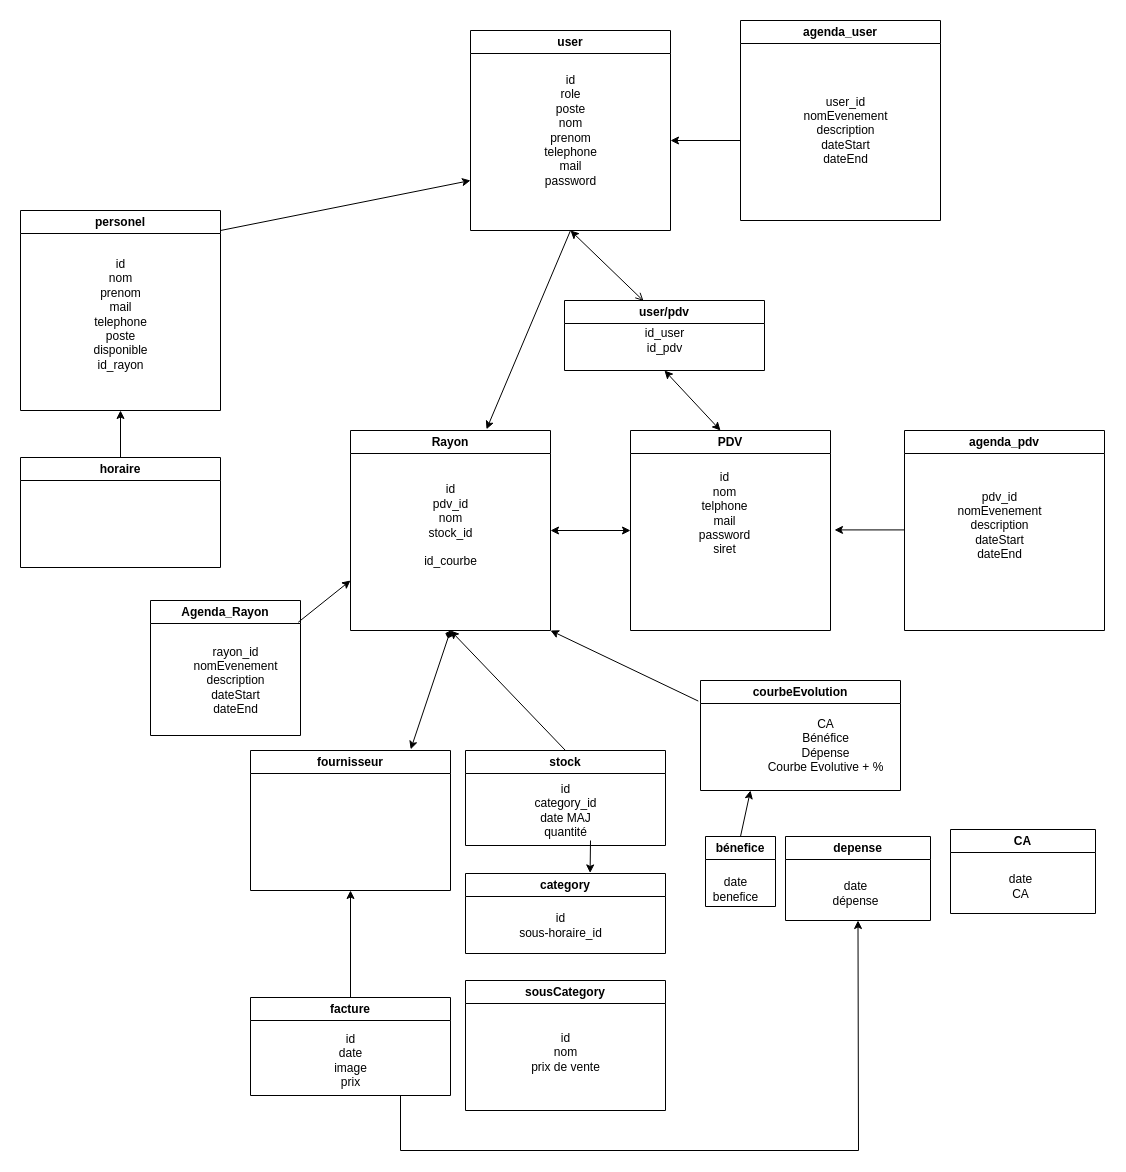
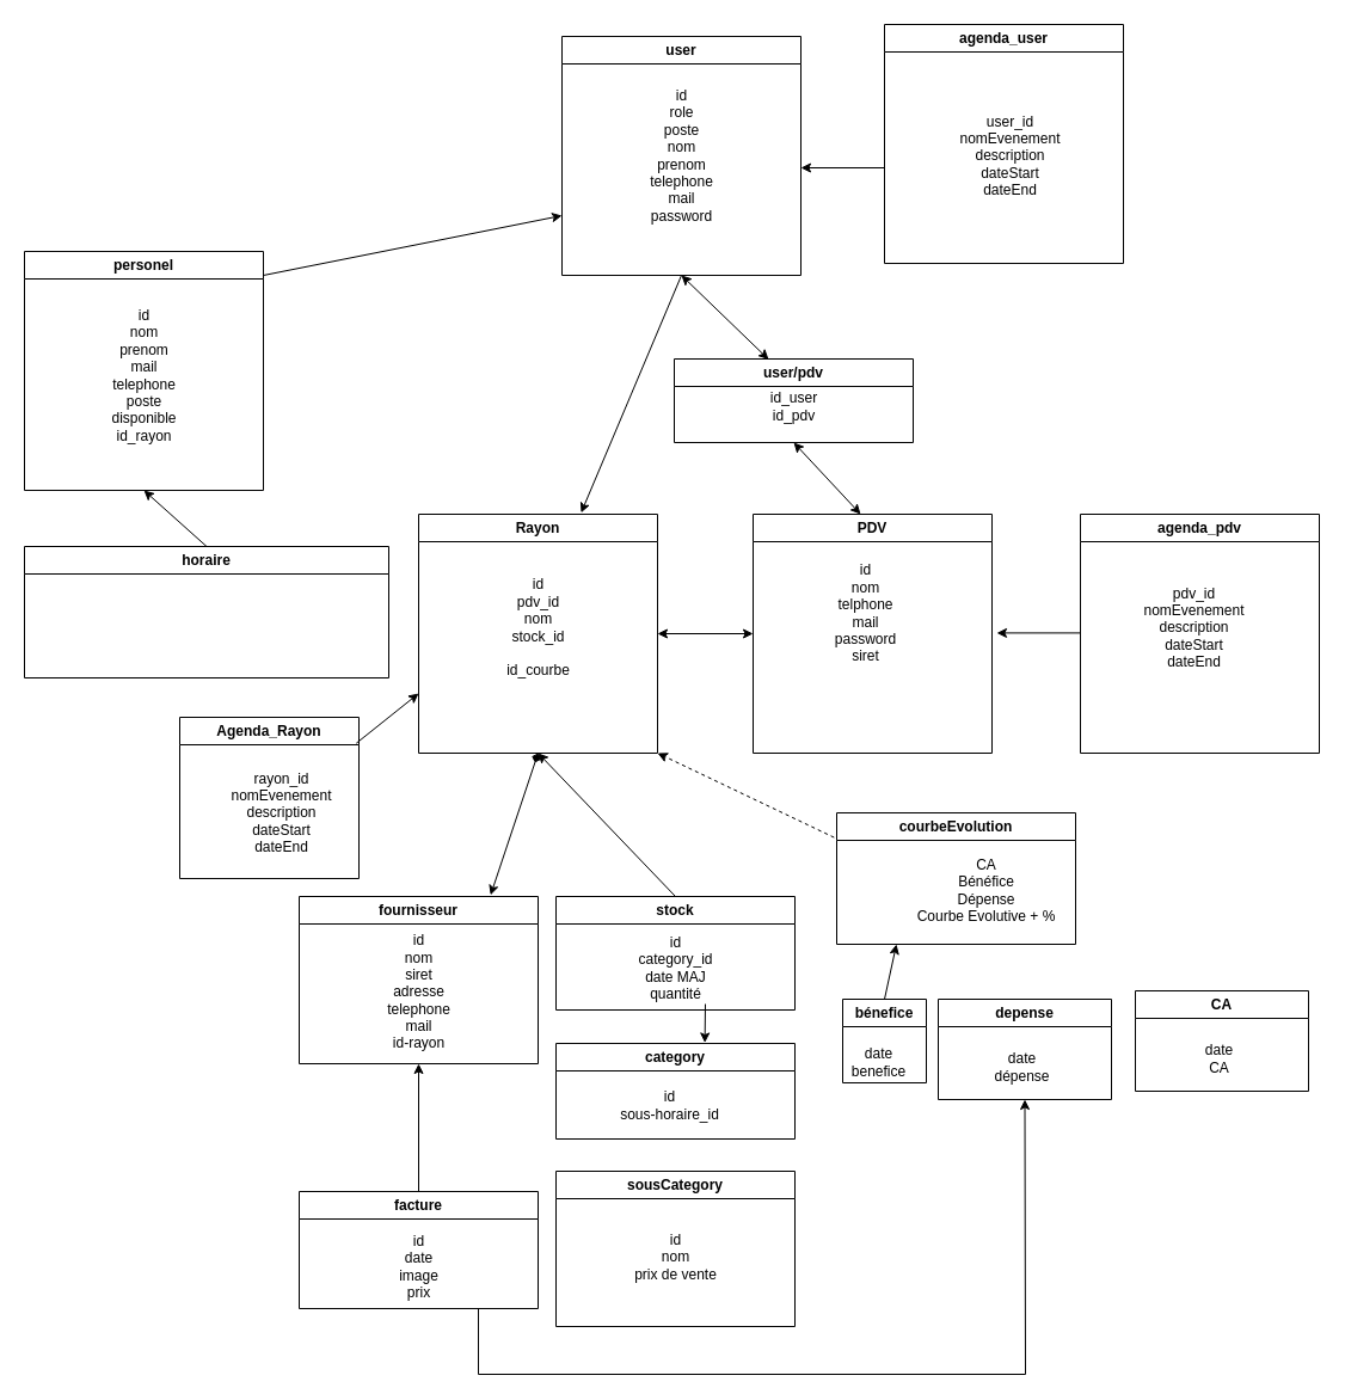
  <mxCell id="0" />
  <mxCell id="1" parent="0" />
  <mxCell id="2" value="user" style="swimlane;whiteSpace=wrap;html=1;" vertex="1" parent="1"><mxGeometry x="470" y="30" width="200" height="200" as="geometry" /></mxCell>
  <mxCell id="3" value="&lt;div&gt;id&lt;/div&gt;&lt;div&gt;role&lt;/div&gt;&lt;div&gt;poste&lt;/div&gt;&lt;div&gt;nom&lt;/div&gt;&lt;div&gt;prenom&lt;/div&gt;&lt;div&gt;telephone&lt;/div&gt;&lt;div&gt;mail&lt;br&gt;&lt;/div&gt;&lt;div&gt;password&lt;br&gt;&lt;/div&gt;" style="text;html=1;align=center;verticalAlign=middle;resizable=0;points=[];autosize=1;strokeColor=none;fillColor=none;" vertex="1" parent="2"><mxGeometry x="60" y="35" width="80" height="130" as="geometry" /></mxCell>
  <mxCell id="4" value="" style="endArrow=classic;html=1;rounded=0;entryX=0.68;entryY=-0.006;entryDx=0;entryDy=0;entryPerimeter=0;" edge="1" parent="2" target="12"><mxGeometry width="50" height="50" relative="1" as="geometry"><mxPoint x="100" y="200" as="sourcePoint" /><mxPoint x="150" y="150" as="targetPoint" /></mxGeometry></mxCell>
  <mxCell id="5" value="&lt;div&gt;stock&lt;/div&gt;" style="swimlane;whiteSpace=wrap;html=1;" vertex="1" parent="1"><mxGeometry x="465" y="750" width="200" height="95" as="geometry" /></mxCell>
  <mxCell id="6" value="&lt;div&gt;id&lt;/div&gt;&lt;div&gt;category_id&lt;/div&gt;&lt;div&gt;date MAJ&lt;/div&gt;&lt;div&gt;quantité&lt;br&gt;&lt;/div&gt;" style="text;html=1;align=center;verticalAlign=middle;resizable=0;points=[];autosize=1;strokeColor=none;fillColor=none;" vertex="1" parent="5"><mxGeometry x="55" y="25" width="90" height="70" as="geometry" /></mxCell>
  <mxCell id="7" value="PDV" style="swimlane;whiteSpace=wrap;html=1;" vertex="1" parent="1"><mxGeometry x="630" y="430" width="200" height="200" as="geometry" /></mxCell>
  <mxCell id="8" value="&lt;div&gt;category&lt;/div&gt;" style="swimlane;whiteSpace=wrap;html=1;" vertex="1" parent="1"><mxGeometry x="465" y="873" width="200" height="80" as="geometry" /></mxCell>
  <mxCell id="9" value="&lt;div&gt;id&lt;/div&gt;&lt;div&gt;sous-horaire_id&lt;br&gt;&lt;/div&gt;" style="text;html=1;align=center;verticalAlign=middle;resizable=0;points=[];autosize=1;strokeColor=none;fillColor=none;" vertex="1" parent="8"><mxGeometry x="35" y="32" width="120" height="40" as="geometry" /></mxCell>
  <mxCell id="10" value="courbeEvolution" style="swimlane;whiteSpace=wrap;html=1;startSize=23;" vertex="1" parent="1"><mxGeometry x="700" y="680" width="200" height="110" as="geometry" /></mxCell>
  <mxCell id="11" value="&lt;div&gt;CA&lt;/div&gt;&lt;div&gt;Bénéfice&lt;/div&gt;&lt;div&gt;Dépense&lt;/div&gt;&lt;div&gt;Courbe Evolutive + %&lt;br&gt;&lt;/div&gt;" style="text;html=1;align=center;verticalAlign=middle;resizable=0;points=[];autosize=1;strokeColor=none;fillColor=none;" vertex="1" parent="10"><mxGeometry x="55" y="30" width="140" height="70" as="geometry" /></mxCell>
  <mxCell id="12" value="Rayon" style="swimlane;whiteSpace=wrap;html=1;" vertex="1" parent="1"><mxGeometry x="350" y="430" width="200" height="200" as="geometry" /></mxCell>
  <mxCell id="13" value="&lt;div&gt;id&lt;/div&gt;&lt;div&gt;pdv_id&lt;/div&gt;&lt;div&gt;nom&lt;/div&gt;&lt;div&gt;stock_id&lt;br&gt;&lt;/div&gt;&lt;div&gt;&lt;br&gt;&lt;/div&gt;id_courbe" style="text;html=1;align=center;verticalAlign=middle;resizable=0;points=[];autosize=1;strokeColor=none;fillColor=none;" vertex="1" parent="12"><mxGeometry x="60" y="45" width="80" height="100" as="geometry" /></mxCell>
  <mxCell id="14" value="personel" style="swimlane;whiteSpace=wrap;html=1;" vertex="1" parent="1"><mxGeometry x="20" y="210" width="200" height="200" as="geometry" /></mxCell>
  <mxCell id="15" value="Agenda_Rayon" style="swimlane;whiteSpace=wrap;html=1;" vertex="1" parent="1"><mxGeometry x="150" y="600" width="150" height="135" as="geometry" /></mxCell>
  <mxCell id="16" value="&lt;div&gt;rayon_id&lt;/div&gt;&lt;div&gt;nomEvenement&lt;/div&gt;&lt;div&gt;description&lt;br&gt;&lt;/div&gt;&lt;div&gt;dateStart&lt;/div&gt;&lt;div&gt;dateEnd&lt;br&gt;&lt;/div&gt;" style="text;html=1;align=center;verticalAlign=middle;resizable=0;points=[];autosize=1;strokeColor=none;fillColor=none;" vertex="1" parent="15"><mxGeometry x="30" y="35" width="110" height="90" as="geometry" /></mxCell>
  <mxCell id="17" value="sousCategory" style="swimlane;whiteSpace=wrap;html=1;" vertex="1" parent="1"><mxGeometry x="465" y="980" width="200" height="130" as="geometry" /></mxCell>
  <mxCell id="18" value="&lt;div&gt;id&lt;/div&gt;&lt;div&gt;nom&lt;/div&gt;&lt;div&gt;prix de vente&lt;br&gt;&lt;/div&gt;" style="text;html=1;align=center;verticalAlign=middle;resizable=0;points=[];autosize=1;strokeColor=none;fillColor=none;" vertex="1" parent="17"><mxGeometry x="55" y="42" width="90" height="60" as="geometry" /></mxCell>
  <mxCell id="19" value="facture" style="swimlane;whiteSpace=wrap;html=1;" vertex="1" parent="1"><mxGeometry x="250" y="997" width="200" height="98" as="geometry" /></mxCell>
  <mxCell id="20" value="&lt;div&gt;id&lt;/div&gt;&lt;div&gt;date&lt;/div&gt;&lt;div&gt;image&lt;/div&gt;&lt;div&gt;prix&lt;br&gt;&lt;/div&gt;" style="text;html=1;align=center;verticalAlign=middle;resizable=0;points=[];autosize=1;strokeColor=none;fillColor=none;" vertex="1" parent="19"><mxGeometry x="70" y="28" width="60" height="70" as="geometry" /></mxCell>
- <mxCell id="21" value="horaire" style="swimlane;whiteSpace=wrap;html=1;" vertex="1" parent="1"><mxGeometry x="20" y="457" width="200" height="110" as="geometry" /></mxCell>
+ <mxCell id="21" value="horaire" style="swimlane;whiteSpace=wrap;html=1;" vertex="1" parent="1"><mxGeometry x="20" y="457" width="305" height="110" as="geometry" /></mxCell>
  <mxCell id="22" value="&lt;div&gt;agenda_user&lt;/div&gt;" style="swimlane;whiteSpace=wrap;html=1;" vertex="1" parent="1"><mxGeometry x="740" y="20" width="200" height="200" as="geometry" /></mxCell>
  <mxCell id="23" value="" style="endArrow=classic;html=1;rounded=0;" edge="1" parent="22"><mxGeometry width="50" height="50" relative="1" as="geometry"><mxPoint y="120" as="sourcePoint" /><mxPoint x="-70" y="120" as="targetPoint" /></mxGeometry></mxCell>
  <mxCell id="24" value="&lt;div&gt;user_id&lt;/div&gt;&lt;div&gt;nomEvenement&lt;/div&gt;&lt;div&gt;description&lt;br&gt;&lt;/div&gt;&lt;div&gt;dateStart&lt;/div&gt;&lt;div&gt;dateEnd&lt;br&gt;&lt;/div&gt;" style="text;html=1;align=center;verticalAlign=middle;resizable=0;points=[];autosize=1;strokeColor=none;fillColor=none;" vertex="1" parent="22"><mxGeometry x="50" y="65" width="110" height="90" as="geometry" /></mxCell>
  <mxCell id="25" value="agenda_pdv" style="swimlane;whiteSpace=wrap;html=1;" vertex="1" parent="1"><mxGeometry x="904" y="430" width="200" height="200" as="geometry" /></mxCell>
  <mxCell id="26" value="&lt;div&gt;pdv_id&lt;/div&gt;&lt;div&gt;nomEvenement&lt;/div&gt;&lt;div&gt;description&lt;br&gt;&lt;/div&gt;&lt;div&gt;dateStart&lt;/div&gt;&lt;div&gt;dateEnd&lt;br&gt;&lt;/div&gt;" style="text;html=1;align=center;verticalAlign=middle;resizable=0;points=[];autosize=1;strokeColor=none;fillColor=none;" vertex="1" parent="25"><mxGeometry x="40" y="50" width="110" height="90" as="geometry" /></mxCell>
  <mxCell id="27" value="fournisseur" style="swimlane;whiteSpace=wrap;html=1;" vertex="1" parent="1"><mxGeometry x="250" y="750" width="200" height="140" as="geometry" /></mxCell>
+ <mxCell id="28" value="&lt;div&gt;id&lt;/div&gt;&lt;div&gt;nom&lt;/div&gt;&lt;div&gt;siret&lt;br&gt;&lt;/div&gt;&lt;div&gt;adresse&lt;/div&gt;&lt;div&gt;telephone&lt;/div&gt;&lt;div&gt;mail&lt;br&gt;&lt;/div&gt;&lt;div&gt;id-rayon&lt;br&gt;&lt;/div&gt;" style="text;html=1;align=center;verticalAlign=middle;resizable=0;points=[];autosize=1;strokeColor=none;fillColor=none;" vertex="1" parent="27"><mxGeometry x="60" y="25" width="80" height="110" as="geometry" /></mxCell>
  <mxCell id="29" value="&lt;div&gt;id&lt;/div&gt;&lt;div&gt;nom&lt;/div&gt;&lt;div&gt;telphone&lt;/div&gt;&lt;div&gt;mail&lt;/div&gt;&lt;div&gt;password&lt;br&gt;&lt;/div&gt;&lt;div&gt;siret&lt;br&gt;&lt;/div&gt;" style="text;html=1;align=center;verticalAlign=middle;resizable=0;points=[];autosize=1;strokeColor=none;fillColor=none;" vertex="1" parent="1"><mxGeometry x="684" y="463" width="80" height="100" as="geometry" /></mxCell>
  <mxCell id="30" value="" style="endArrow=classic;html=1;rounded=0;" edge="1" parent="1"><mxGeometry width="50" height="50" relative="1" as="geometry"><mxPoint x="904" y="529.41" as="sourcePoint" /><mxPoint x="834" y="529.41" as="targetPoint" /></mxGeometry></mxCell>
- <mxCell id="31" value="" style="endArrow=open;startArrow=classic;html=1;rounded=0;entryX=0.395;entryY=0.006;entryDx=0;entryDy=0;exitX=0.5;exitY=1;exitDx=0;exitDy=0;entryPerimeter=0;" edge="1" parent="1" source="2" target="50"><mxGeometry width="50" height="50" relative="1" as="geometry"><mxPoint x="680" y="540" as="sourcePoint" /><mxPoint x="730" y="490" as="targetPoint" /></mxGeometry></mxCell>
+ <mxCell id="31" value="" style="endArrow=classic;startArrow=classic;html=1;rounded=0;entryX=0.395;entryY=0.006;entryDx=0;entryDy=0;exitX=0.5;exitY=1;exitDx=0;exitDy=0;entryPerimeter=0;" edge="1" parent="1" source="2" target="50"><mxGeometry width="50" height="50" relative="1" as="geometry"><mxPoint x="680" y="540" as="sourcePoint" /><mxPoint x="730" y="490" as="targetPoint" /></mxGeometry></mxCell>
  <mxCell id="32" value="" style="endArrow=classic;startArrow=classic;html=1;rounded=0;entryX=0;entryY=0.5;entryDx=0;entryDy=0;exitX=1;exitY=0.5;exitDx=0;exitDy=0;" edge="1" parent="1" target="7"><mxGeometry width="50" height="50" relative="1" as="geometry"><mxPoint x="550" y="530" as="sourcePoint" /><mxPoint x="600" y="488" as="targetPoint" /></mxGeometry></mxCell>
  <mxCell id="33" value="" style="endArrow=classic;html=1;rounded=0;exitX=0.985;exitY=0.161;exitDx=0;exitDy=0;entryX=0;entryY=0.75;entryDx=0;entryDy=0;exitPerimeter=0;" edge="1" parent="1" source="15" target="12"><mxGeometry width="50" height="50" relative="1" as="geometry"><mxPoint x="700" y="480" as="sourcePoint" /><mxPoint x="750" y="430" as="targetPoint" /></mxGeometry></mxCell>
  <mxCell id="34" value="" style="endArrow=classic;html=1;rounded=0;exitX=0.5;exitY=0;exitDx=0;exitDy=0;entryX=0.5;entryY=1;entryDx=0;entryDy=0;" edge="1" parent="1" source="5" target="12"><mxGeometry width="50" height="50" relative="1" as="geometry"><mxPoint x="700" y="830" as="sourcePoint" /><mxPoint x="750" y="780" as="targetPoint" /></mxGeometry></mxCell>
  <mxCell id="35" value="&lt;div&gt;id&lt;/div&gt;&lt;div&gt;nom&lt;/div&gt;&lt;div&gt;prenom&lt;/div&gt;&lt;div&gt;mail&lt;/div&gt;&lt;div&gt;telephone&lt;br&gt;&lt;/div&gt;&lt;div&gt;poste&lt;/div&gt;&lt;div&gt;disponible&lt;/div&gt;&lt;div&gt;id_rayon&lt;br&gt;&lt;/div&gt;" style="text;html=1;align=center;verticalAlign=middle;resizable=0;points=[];autosize=1;strokeColor=none;fillColor=none;" vertex="1" parent="1"><mxGeometry x="80" y="249" width="80" height="130" as="geometry" /></mxCell>
  <mxCell id="36" value="" style="endArrow=classic;html=1;rounded=0;exitX=0.5;exitY=0;exitDx=0;exitDy=0;entryX=0.5;entryY=1;entryDx=0;entryDy=0;" edge="1" parent="1" source="21" target="14"><mxGeometry width="50" height="50" relative="1" as="geometry"><mxPoint x="490" y="500" as="sourcePoint" /><mxPoint x="540" y="450" as="targetPoint" /></mxGeometry></mxCell>
  <mxCell id="37" value="" style="endArrow=classic;html=1;rounded=0;entryX=0.623;entryY=-0.007;entryDx=0;entryDy=0;entryPerimeter=0;" edge="1" parent="1" target="8"><mxGeometry width="50" height="50" relative="1" as="geometry"><mxPoint x="590" y="840" as="sourcePoint" /><mxPoint x="750" y="920" as="targetPoint" /></mxGeometry></mxCell>
  <mxCell id="38" value="" style="endArrow=diamond;startArrow=classic;html=1;rounded=0;entryX=0.5;entryY=1;entryDx=0;entryDy=0;exitX=0.801;exitY=-0.008;exitDx=0;exitDy=0;exitPerimeter=0;" edge="1" parent="1" source="27" target="12"><mxGeometry width="50" height="50" relative="1" as="geometry"><mxPoint x="130" y="750" as="sourcePoint" /><mxPoint x="180" y="700" as="targetPoint" /></mxGeometry></mxCell>
  <mxCell id="39" value="" style="endArrow=classic;html=1;rounded=0;exitX=0.5;exitY=0;exitDx=0;exitDy=0;entryX=0.5;entryY=1;entryDx=0;entryDy=0;" edge="1" parent="1" source="19" target="27"><mxGeometry width="50" height="50" relative="1" as="geometry"><mxPoint x="940" y="1010" as="sourcePoint" /><mxPoint x="990" y="960" as="targetPoint" /></mxGeometry></mxCell>
- <mxCell id="40" value="" style="endArrow=classic;html=1;rounded=0;exitX=-0.011;exitY=0.187;exitDx=0;exitDy=0;exitPerimeter=0;entryX=1;entryY=1;entryDx=0;entryDy=0;" edge="1" parent="1" source="10" target="12"><mxGeometry width="50" height="50" relative="1" as="geometry"><mxPoint x="700" y="900" as="sourcePoint" /><mxPoint x="750" y="850" as="targetPoint" /></mxGeometry></mxCell>
+ <mxCell id="40" value="" style="endArrow=classic;html=1;rounded=0;exitX=-0.011;exitY=0.187;exitDx=0;exitDy=0;exitPerimeter=0;entryX=1;entryY=1;entryDx=0;entryDy=0;dashed=1;" edge="1" parent="1" source="10" target="12"><mxGeometry width="50" height="50" relative="1" as="geometry"><mxPoint x="700" y="900" as="sourcePoint" /><mxPoint x="750" y="850" as="targetPoint" /></mxGeometry></mxCell>
  <mxCell id="41" value="bénefice" style="swimlane;whiteSpace=wrap;html=1;" vertex="1" parent="1"><mxGeometry x="705" y="836" width="70" height="70" as="geometry" /></mxCell>
  <mxCell id="42" value="&lt;div&gt;date&lt;/div&gt;&lt;div&gt;benefice&lt;br&gt;&lt;/div&gt;" style="text;html=1;align=center;verticalAlign=middle;resizable=0;points=[];autosize=1;strokeColor=none;fillColor=none;" vertex="1" parent="1"><mxGeometry x="700" y="869" width="70" height="40" as="geometry" /></mxCell>
  <mxCell id="43" value="" style="endArrow=classic;html=1;rounded=0;exitX=0.5;exitY=0;exitDx=0;exitDy=0;entryX=0.25;entryY=1;entryDx=0;entryDy=0;" edge="1" parent="1" source="41" target="10"><mxGeometry width="50" height="50" relative="1" as="geometry"><mxPoint x="700" y="900" as="sourcePoint" /><mxPoint x="750" y="850" as="targetPoint" /></mxGeometry></mxCell>
  <mxCell id="44" value="depense" style="swimlane;whiteSpace=wrap;html=1;" vertex="1" parent="1"><mxGeometry x="785" y="836" width="145" height="84" as="geometry" /></mxCell>
  <mxCell id="45" value="&lt;div&gt;date&lt;/div&gt;&lt;div&gt;dépense&lt;br&gt;&lt;/div&gt;" style="text;html=1;align=center;verticalAlign=middle;resizable=0;points=[];autosize=1;strokeColor=none;fillColor=none;" vertex="1" parent="44"><mxGeometry x="35" y="37" width="70" height="40" as="geometry" /></mxCell>
  <mxCell id="46" value="&lt;div&gt;CA&lt;/div&gt;" style="swimlane;whiteSpace=wrap;html=1;" vertex="1" parent="1"><mxGeometry x="950" y="829" width="145" height="84" as="geometry" /></mxCell>
  <mxCell id="47" value="&lt;div&gt;date&lt;/div&gt;&lt;div&gt;CA&lt;br&gt;&lt;/div&gt;" style="text;html=1;align=center;verticalAlign=middle;resizable=0;points=[];autosize=1;strokeColor=none;fillColor=none;" vertex="1" parent="46"><mxGeometry x="45" y="37" width="50" height="40" as="geometry" /></mxCell>
  <mxCell id="48" value="" style="endArrow=classic;html=1;rounded=0;exitX=0.75;exitY=1;exitDx=0;exitDy=0;entryX=0.5;entryY=1;entryDx=0;entryDy=0;" edge="1" parent="1" source="19" target="44"><mxGeometry width="50" height="50" relative="1" as="geometry"><mxPoint x="630" y="1050" as="sourcePoint" /><mxPoint x="680" y="1000" as="targetPoint" /><Array as="points"><mxPoint x="400" y="1150" /><mxPoint x="858" y="1150" /></Array></mxGeometry></mxCell>
  <mxCell id="49" value="" style="endArrow=classic;html=1;rounded=0;entryX=0;entryY=0.75;entryDx=0;entryDy=0;" edge="1" parent="1" target="2"><mxGeometry width="50" height="50" relative="1" as="geometry"><mxPoint x="220" y="230" as="sourcePoint" /><mxPoint x="500" y="230" as="targetPoint" /></mxGeometry></mxCell>
  <mxCell id="50" value="&lt;div&gt;user/pdv&lt;/div&gt;" style="swimlane;whiteSpace=wrap;html=1;startSize=23;" vertex="1" parent="1"><mxGeometry x="564" y="300" width="200" height="70" as="geometry" /></mxCell>
  <mxCell id="51" value="&lt;div&gt;id_user&lt;/div&gt;&lt;div&gt;id_pdv&lt;/div&gt;" style="text;html=1;align=center;verticalAlign=middle;resizable=0;points=[];autosize=1;strokeColor=none;fillColor=none;" vertex="1" parent="50"><mxGeometry x="65" y="20" width="70" height="40" as="geometry" /></mxCell>
  <mxCell id="52" value="" style="endArrow=classic;startArrow=classic;html=1;rounded=0;entryX=0.5;entryY=1;entryDx=0;entryDy=0;exitX=0.45;exitY=0;exitDx=0;exitDy=0;exitPerimeter=0;" edge="1" parent="1" source="7" target="50"><mxGeometry width="50" height="50" relative="1" as="geometry"><mxPoint x="630" y="430" as="sourcePoint" /><mxPoint x="680" y="380" as="targetPoint" /></mxGeometry></mxCell>
